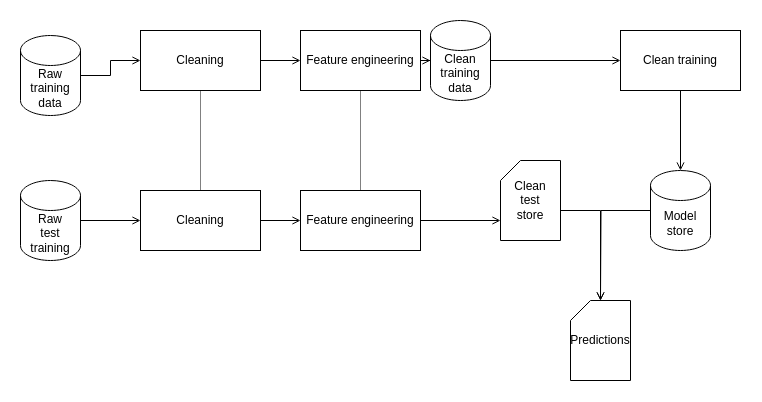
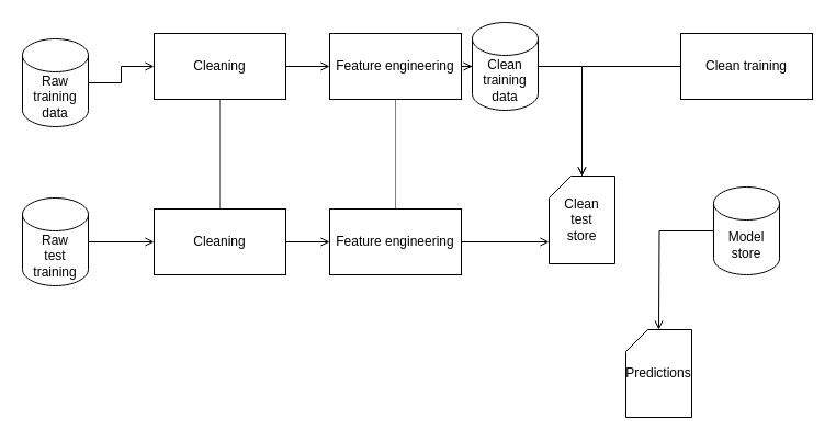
  <mxCell id="0" />
  <mxCell id="1" parent="0" />
  <mxCell id="2" style="edgeStyle=orthogonalEdgeStyle;rounded=0;orthogonalLoop=1;jettySize=auto;html=1;entryX=0;entryY=0.5;entryDx=0;entryDy=0;endArrow=open;endFill=0;" edge="1" parent="1" source="4" target="10"><mxGeometry relative="1" as="geometry" /></mxCell>
  <mxCell id="3" style="edgeStyle=orthogonalEdgeStyle;rounded=0;orthogonalLoop=1;jettySize=auto;html=1;exitX=0.5;exitY=1;exitDx=0;exitDy=0;entryX=0.5;entryY=0;entryDx=0;entryDy=0;endArrow=none;endFill=0;dashed=1;dashPattern=1 1;" edge="1" parent="1" source="4" target="14"><mxGeometry relative="1" as="geometry" /></mxCell>
  <mxCell id="4" value="Cleaning" style="rounded=0;whiteSpace=wrap;html=1;" vertex="1" parent="1"><mxGeometry x="140" y="30" width="120" height="60" as="geometry" /></mxCell>
  <mxCell id="5" style="edgeStyle=orthogonalEdgeStyle;rounded=0;orthogonalLoop=1;jettySize=auto;html=1;entryX=0;entryY=0.5;entryDx=0;entryDy=0;endArrow=open;endFill=0;" edge="1" parent="1" source="6" target="4"><mxGeometry relative="1" as="geometry" /></mxCell>
  <mxCell id="6" value="Raw&lt;br&gt;training&lt;br&gt;data" style="shape=cylinder3;whiteSpace=wrap;html=1;boundedLbl=1;backgroundOutline=1;size=15;" vertex="1" parent="1"><mxGeometry x="20" y="35" width="60" height="80" as="geometry" /></mxCell>
  <mxCell id="7" style="edgeStyle=orthogonalEdgeStyle;rounded=0;orthogonalLoop=1;jettySize=auto;html=1;entryX=0;entryY=0.5;entryDx=0;entryDy=0;endArrow=open;endFill=0;" edge="1" parent="1" source="8" target="14"><mxGeometry relative="1" as="geometry" /></mxCell>
  <mxCell id="8" value="Raw&lt;br&gt;test&lt;br&gt;training" style="shape=cylinder3;whiteSpace=wrap;html=1;boundedLbl=1;backgroundOutline=1;size=15;" vertex="1" parent="1"><mxGeometry x="20" y="180" width="60" height="80" as="geometry" /></mxCell>
  <mxCell id="9" style="edgeStyle=orthogonalEdgeStyle;rounded=0;orthogonalLoop=1;jettySize=auto;html=1;entryX=0;entryY=0.5;entryDx=0;entryDy=0;entryPerimeter=0;endArrow=open;endFill=0;" edge="1" parent="1" source="10" target="22"><mxGeometry relative="1" as="geometry" /></mxCell>
  <mxCell id="10" value="Feature engineering" style="rounded=0;whiteSpace=wrap;html=1;" vertex="1" parent="1"><mxGeometry x="300" y="30" width="120" height="60" as="geometry" /></mxCell>
  <mxCell id="11" style="edgeStyle=orthogonalEdgeStyle;rounded=0;orthogonalLoop=1;jettySize=auto;html=1;endArrow=open;endFill=0;" edge="1" parent="1" source="12"><mxGeometry relative="1" as="geometry"><mxPoint x="600" y="300" as="targetPoint" /></mxGeometry></mxCell>
  <mxCell id="12" value="Model&lt;br&gt;store" style="shape=cylinder3;whiteSpace=wrap;html=1;boundedLbl=1;backgroundOutline=1;size=15;" vertex="1" parent="1"><mxGeometry x="650" y="170" width="60" height="80" as="geometry" /></mxCell>
  <mxCell id="13" style="edgeStyle=orthogonalEdgeStyle;rounded=0;orthogonalLoop=1;jettySize=auto;html=1;exitX=1;exitY=0.5;exitDx=0;exitDy=0;entryX=0;entryY=0.5;entryDx=0;entryDy=0;endArrow=open;endFill=0;" edge="1" parent="1" source="14" target="16"><mxGeometry relative="1" as="geometry" /></mxCell>
  <mxCell id="14" value="Cleaning" style="rounded=0;whiteSpace=wrap;html=1;" vertex="1" parent="1"><mxGeometry x="140" y="190" width="120" height="60" as="geometry" /></mxCell>
  <mxCell id="15" style="edgeStyle=orthogonalEdgeStyle;rounded=0;orthogonalLoop=1;jettySize=auto;html=1;entryX=0;entryY=0;entryDx=0;entryDy=60;entryPerimeter=0;endArrow=open;endFill=0;" edge="1" parent="1" source="16" target="20"><mxGeometry relative="1" as="geometry"><mxPoint x="490" y="220" as="targetPoint" /></mxGeometry></mxCell>
  <mxCell id="16" value="Feature engineering" style="rounded=0;whiteSpace=wrap;html=1;" vertex="1" parent="1"><mxGeometry x="300" y="190" width="120" height="60" as="geometry" /></mxCell>
- <mxCell id="17" style="edgeStyle=orthogonalEdgeStyle;rounded=0;orthogonalLoop=1;jettySize=auto;html=1;entryX=0.5;entryY=0;entryDx=0;entryDy=0;endArrow=open;endFill=0;entryPerimeter=0;" edge="1" parent="1" source="18" target="12"><mxGeometry relative="1" as="geometry"><mxPoint x="680" y="110" as="targetPoint" /></mxGeometry></mxCell>
+ <mxCell id="17" style="edgeStyle=orthogonalEdgeStyle;rounded=0;orthogonalLoop=1;jettySize=auto;html=1;endArrow=open;endFill=0;" edge="1" parent="1" source="18" target="20"><mxGeometry relative="1" as="geometry"><mxPoint x="680" y="110" as="targetPoint" /></mxGeometry></mxCell>
  <mxCell id="18" value="Clean training" style="rounded=0;whiteSpace=wrap;html=1;" vertex="1" parent="1"><mxGeometry x="620" y="30" width="120" height="60" as="geometry" /></mxCell>
- <mxCell id="19" style="edgeStyle=orthogonalEdgeStyle;rounded=0;orthogonalLoop=1;jettySize=auto;html=1;entryX=0.5;entryY=0;entryDx=0;entryDy=0;entryPerimeter=0;endArrow=open;endFill=0;" edge="1" parent="1" source="20" target="23"><mxGeometry relative="1" as="geometry"><Array as="points"><mxPoint x="600" y="210" /></Array></mxGeometry></mxCell>
  <mxCell id="20" value="Clean&lt;br&gt;test&lt;br&gt;store" style="shape=card;whiteSpace=wrap;html=1;size=20;" vertex="1" parent="1"><mxGeometry x="500" y="160" width="60" height="80" as="geometry" /></mxCell>
- <mxCell id="21" style="edgeStyle=orthogonalEdgeStyle;rounded=0;orthogonalLoop=1;jettySize=auto;html=1;entryX=0;entryY=0.5;entryDx=0;entryDy=0;endArrow=open;endFill=0;" edge="1" parent="1" source="22" target="18"><mxGeometry relative="1" as="geometry" /></mxCell>
+ <mxCell id="21" style="edgeStyle=orthogonalEdgeStyle;rounded=0;orthogonalLoop=1;jettySize=auto;html=1;endArrow=open;endFill=0;" edge="1" parent="1" source="22" target="20"><mxGeometry relative="1" as="geometry" /></mxCell>
  <mxCell id="22" value="Clean&lt;br&gt;training data" style="shape=cylinder3;whiteSpace=wrap;html=1;boundedLbl=1;backgroundOutline=1;size=15;" vertex="1" parent="1"><mxGeometry x="430" y="20" width="60" height="80" as="geometry" /></mxCell>
  <mxCell id="23" value="Predictions" style="shape=card;whiteSpace=wrap;html=1;size=20;" vertex="1" parent="1"><mxGeometry x="570" y="300" width="60" height="80" as="geometry" /></mxCell>
  <mxCell id="24" style="edgeStyle=orthogonalEdgeStyle;rounded=0;orthogonalLoop=1;jettySize=auto;html=1;exitX=0.5;exitY=1;exitDx=0;exitDy=0;entryX=0.5;entryY=0;entryDx=0;entryDy=0;endArrow=none;endFill=0;dashed=1;dashPattern=1 1;" edge="1" parent="1" source="10" target="16"><mxGeometry relative="1" as="geometry"><mxPoint x="210" y="100" as="sourcePoint" /><mxPoint x="210" y="200" as="targetPoint" /></mxGeometry></mxCell>
